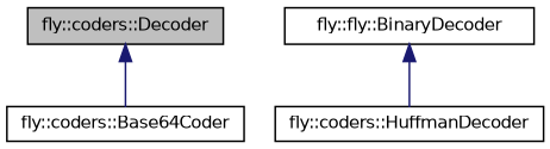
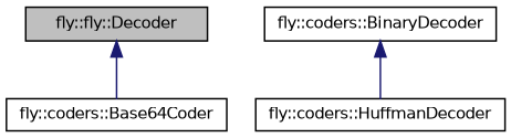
  digraph {
    node [color=black fillcolor=white fontname=Helvetica fontsize=10 shape=record style=filled]
    edge [color=midnightblue dir=back fontname=Helvetica fontsize=10 labelfontname=Helvetica labelfontsize=10 style=solid]
-   n1 [fillcolor=grey75 fontcolor=black height=0.2 label="fly::coders::Decoder" width=0.4]
+   n1 [fillcolor=grey75 fontcolor=black height=0.2 label="fly::fly::Decoder" width=0.4]
    n2 [height=0.2 label="fly::coders::Base64Coder" width=0.4]
-   n3 [height=0.2 label="fly::fly::BinaryDecoder" width=0.4]
+   n3 [height=0.2 label="fly::coders::BinaryDecoder" width=0.4]
    n4 [height=0.2 label="fly::coders::HuffmanDecoder" width=0.4]
    n1 -> n2
    n3 -> n4
  }
